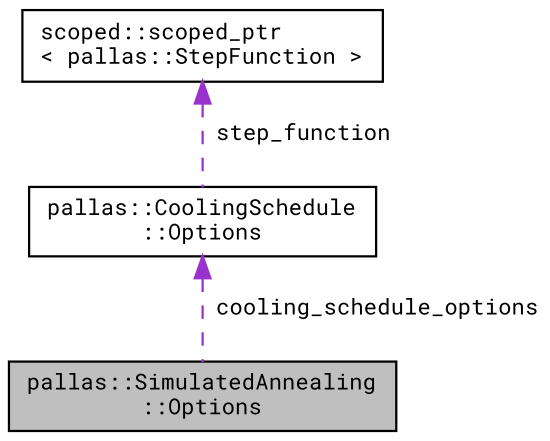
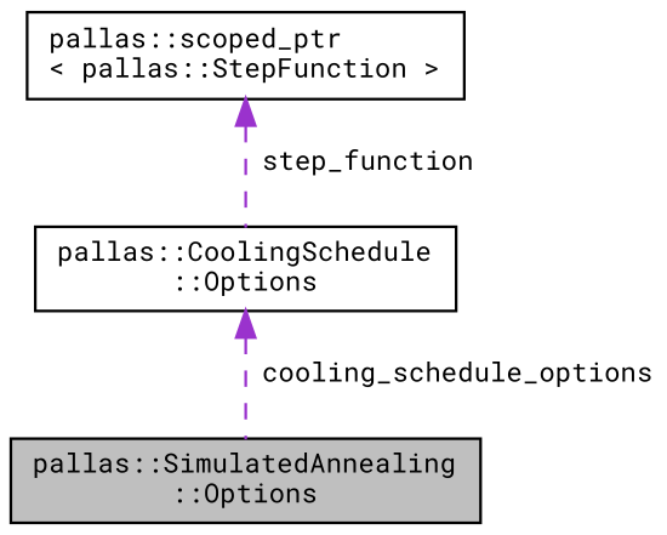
  digraph {
    fontname="Roboto Mono"
    node [color=black fillcolor=white fontname="Roboto Mono" fontsize=10 shape=record style=filled]
    edge [color=darkorchid3 dir=back fontname="Roboto Mono" fontsize=10 labelfontname=Helvetica labelfontsize=10 style=dashed]
    n1 [fillcolor=grey75 fontcolor=black height=0.2 label="pallas::SimulatedAnnealing\l::Options" width=0.4]
    n2 [height=0.2 label="pallas::CoolingSchedule\l::Options" width=0.4]
-   n3 [height=0.2 label="scoped::scoped_ptr\l\< pallas::StepFunction \>" width=0.4]
+   n3 [height=0.2 label="pallas::scoped_ptr\l\< pallas::StepFunction \>" width=0.4]
    n2 -> n1 [label=" cooling_schedule_options"]
    n3 -> n2 [label=" step_function"]
  }
